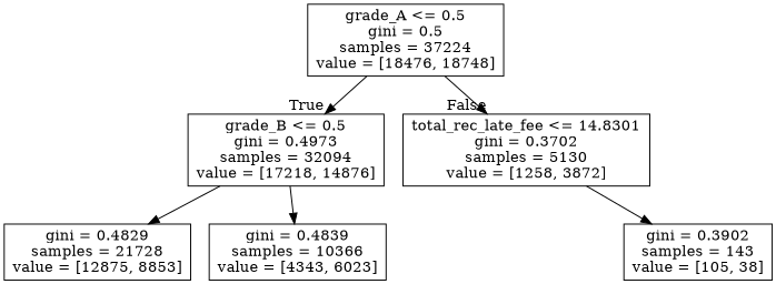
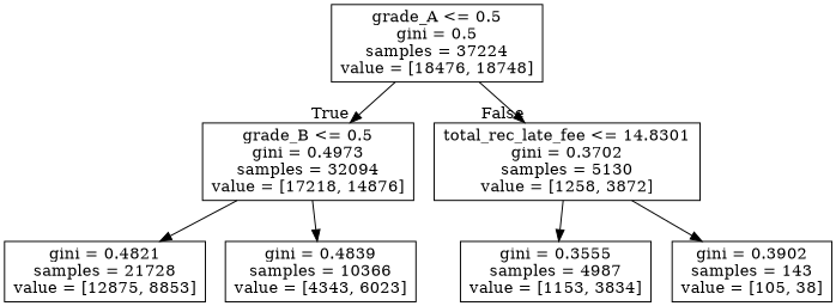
  digraph {
    node [shape=box]
    n1 [label="grade_A <= 0.5\ngini = 0.5\nsamples = 37224\nvalue = [18476, 18748]"]
    n2 [label="grade_B <= 0.5\ngini = 0.4973\nsamples = 32094\nvalue = [17218, 14876]"]
    n3 [label="total_rec_late_fee <= 14.8301\ngini = 0.3702\nsamples = 5130\nvalue = [1258, 3872]"]
-   n4 [label="gini = 0.4829\nsamples = 21728\nvalue = [12875, 8853]"]
+   n4 [label="gini = 0.4821\nsamples = 21728\nvalue = [12875, 8853]"]
    n5 [label="gini = 0.4839\nsamples = 10366\nvalue = [4343, 6023]"]
+   n6 [label="gini = 0.3555\nsamples = 4987\nvalue = [1153, 3834]"]
    n7 [label="gini = 0.3902\nsamples = 143\nvalue = [105, 38]"]
    n1 -> n2 [headlabel=True labelangle=45 labeldistance=2.5]
    n1 -> n3 [headlabel=False labelangle=-45 labeldistance=2.5]
    n2 -> n4
    n2 -> n5
+   n3 -> n6
    n3 -> n7
  }
